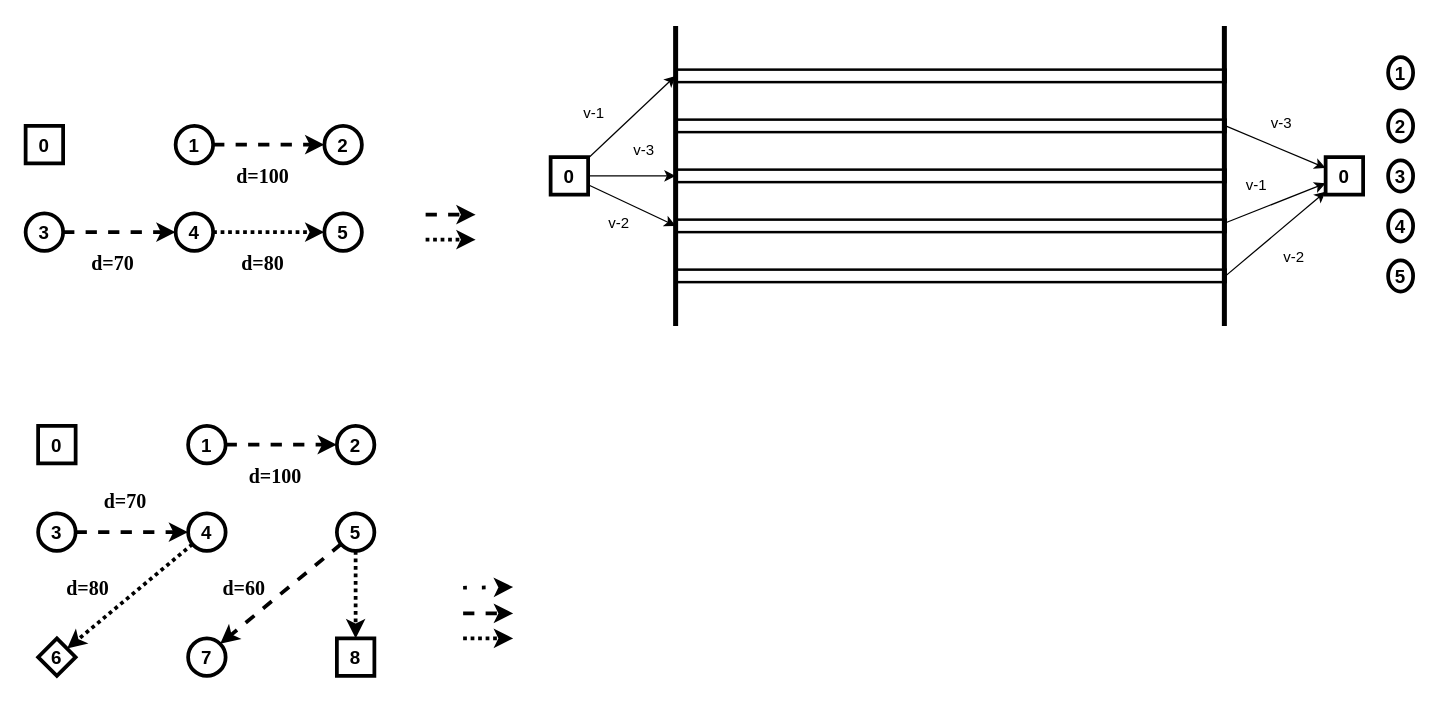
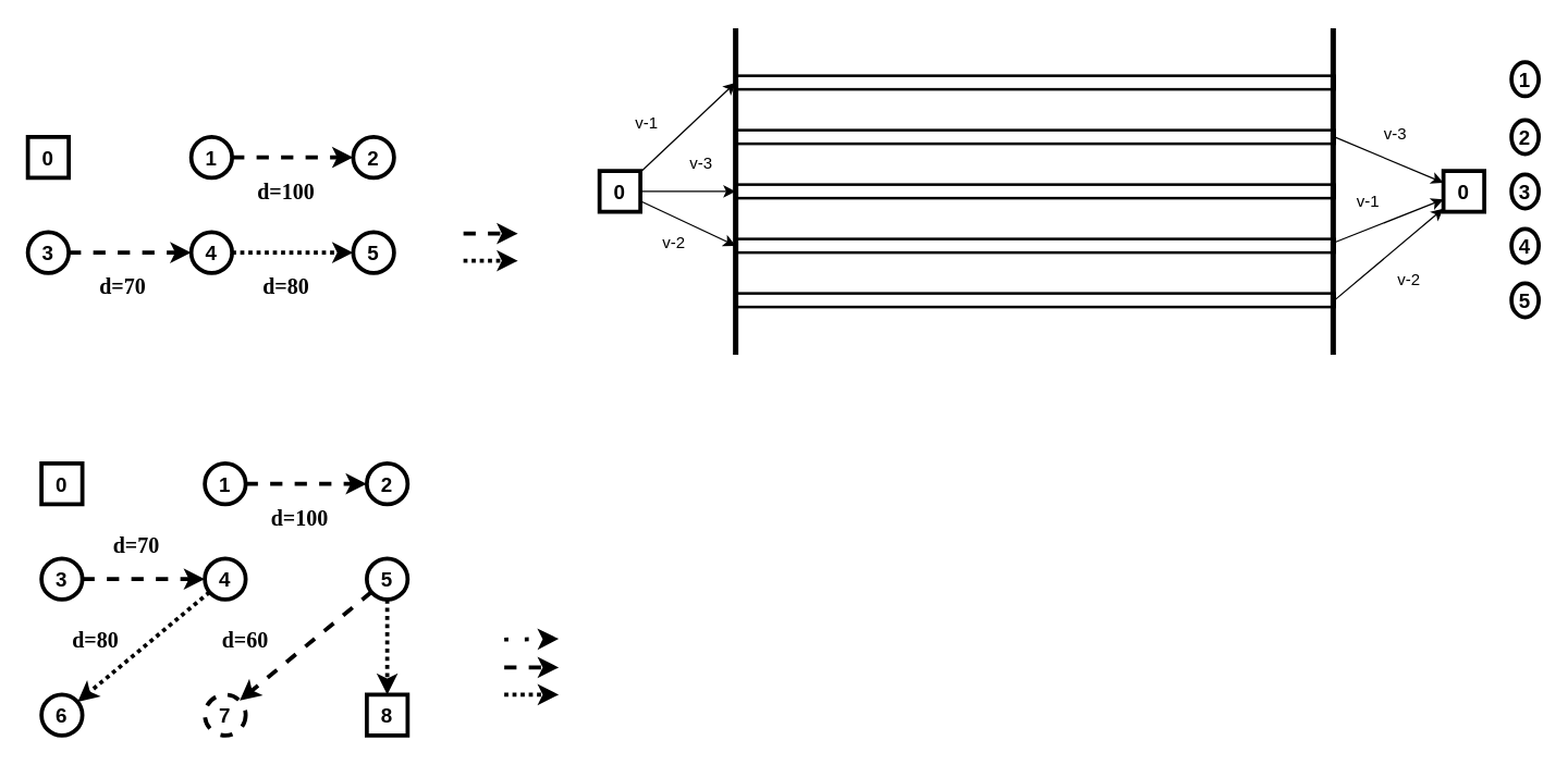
  <mxCell id="0" />
  <mxCell id="1" parent="0" />
  <mxCell id="2" value="&lt;font style=&quot;font-size: 15px;&quot;&gt;&lt;b&gt;0&lt;/b&gt;&lt;/font&gt;" style="rounded=0;whiteSpace=wrap;html=1;strokeColor=default;fillColor=none;strokeWidth=3;" parent="1" vertex="1"><mxGeometry x="30" y="340" width="30" height="30" as="geometry" /></mxCell>
  <mxCell id="3" style="edgeStyle=orthogonalEdgeStyle;rounded=0;orthogonalLoop=1;jettySize=auto;html=1;entryX=0;entryY=0.5;entryDx=0;entryDy=0;strokeWidth=3;strokeColor=default;dashed=1;" parent="1" source="4" target="5" edge="1"><mxGeometry relative="1" as="geometry" /></mxCell>
  <mxCell id="4" value="&lt;span style=&quot;font-size: 15px;&quot;&gt;&lt;b&gt;1&lt;/b&gt;&lt;/span&gt;" style="ellipse;whiteSpace=wrap;html=1;fillColor=none;strokeColor=default;strokeWidth=3;" parent="1" vertex="1"><mxGeometry x="150" y="340" width="30" height="30" as="geometry" /></mxCell>
  <mxCell id="5" value="&lt;span style=&quot;font-size: 15px;&quot;&gt;&lt;b&gt;2&lt;/b&gt;&lt;/span&gt;" style="ellipse;whiteSpace=wrap;html=1;fillColor=none;strokeColor=default;strokeWidth=3;" parent="1" vertex="1"><mxGeometry x="269" y="340" width="30" height="30" as="geometry" /></mxCell>
  <mxCell id="6" value="&lt;span style=&quot;font-size: 15px;&quot;&gt;&lt;b&gt;4&lt;/b&gt;&lt;/span&gt;" style="ellipse;whiteSpace=wrap;html=1;fillColor=none;strokeColor=default;strokeWidth=3;" parent="1" vertex="1"><mxGeometry x="150" y="410" width="30" height="30" as="geometry" /></mxCell>
  <mxCell id="7" style="rounded=0;orthogonalLoop=1;jettySize=auto;html=1;entryX=0.5;entryY=0;entryDx=0;entryDy=0;strokeWidth=3;strokeColor=default;dashed=1;dashPattern=1 1;" parent="1" source="9" target="13" edge="1"><mxGeometry relative="1" as="geometry" /></mxCell>
  <mxCell id="8" style="edgeStyle=none;rounded=0;orthogonalLoop=1;jettySize=auto;html=1;entryX=1;entryY=0;entryDx=0;entryDy=0;strokeColor=default;strokeWidth=3;dashed=1;" parent="1" source="9" target="12" edge="1"><mxGeometry relative="1" as="geometry" /></mxCell>
  <mxCell id="9" value="&lt;span style=&quot;font-size: 15px;&quot;&gt;&lt;b&gt;5&lt;/b&gt;&lt;/span&gt;" style="ellipse;whiteSpace=wrap;html=1;fillColor=none;strokeColor=default;strokeWidth=3;" parent="1" vertex="1"><mxGeometry x="269" y="410" width="30" height="30" as="geometry" /></mxCell>
  <mxCell id="10" style="edgeStyle=orthogonalEdgeStyle;rounded=0;orthogonalLoop=1;jettySize=auto;html=1;entryX=0;entryY=0.5;entryDx=0;entryDy=0;strokeWidth=3;strokeColor=default;dashed=1;" parent="1" source="11" target="6" edge="1"><mxGeometry relative="1" as="geometry" /></mxCell>
  <mxCell id="11" value="&lt;span style=&quot;font-size: 15px;&quot;&gt;&lt;b&gt;3&lt;/b&gt;&lt;/span&gt;" style="ellipse;whiteSpace=wrap;html=1;fillColor=none;strokeColor=default;strokeWidth=3;" parent="1" vertex="1"><mxGeometry x="30" y="410" width="30" height="30" as="geometry" /></mxCell>
- <mxCell id="12" value="&lt;span style=&quot;font-size: 15px;&quot;&gt;&lt;b&gt;7&lt;/b&gt;&lt;/span&gt;" style="ellipse;whiteSpace=wrap;html=1;fillColor=none;strokeColor=default;strokeWidth=3;" parent="1" vertex="1"><mxGeometry x="150" y="510" width="30" height="30" as="geometry" /></mxCell>
+ <mxCell id="12" value="&lt;span style=&quot;font-size: 15px;&quot;&gt;&lt;b&gt;7&lt;/b&gt;&lt;/span&gt;" style="ellipse;whiteSpace=wrap;html=1;fillColor=none;strokeColor=default;strokeWidth=3;dashed=1;" parent="1" vertex="1"><mxGeometry x="150" y="510" width="30" height="30" as="geometry" /></mxCell>
  <mxCell id="13" value="&lt;span style=&quot;font-size: 15px;&quot;&gt;&lt;b&gt;8&lt;/b&gt;&lt;/span&gt;" style="whiteSpace=wrap;html=1;fillColor=none;strokeColor=default;strokeWidth=3;rounded=0;" parent="1" vertex="1"><mxGeometry x="269" y="510" width="30" height="30" as="geometry" /></mxCell>
- <mxCell id="14" value="&lt;span style=&quot;font-size: 15px;&quot;&gt;&lt;b&gt;6&lt;/b&gt;&lt;/span&gt;" style="rhombus;whiteSpace=wrap;html=1;fillColor=none;strokeColor=default;strokeWidth=3;" parent="1" vertex="1"><mxGeometry x="30" y="510" width="30" height="30" as="geometry" /></mxCell>
+ <mxCell id="14" value="&lt;span style=&quot;font-size: 15px;&quot;&gt;&lt;b&gt;6&lt;/b&gt;&lt;/span&gt;" style="ellipse;whiteSpace=wrap;html=1;fillColor=none;strokeColor=default;strokeWidth=3;" parent="1" vertex="1"><mxGeometry x="30" y="510" width="30" height="30" as="geometry" /></mxCell>
  <mxCell id="15" style="rounded=0;orthogonalLoop=1;jettySize=auto;html=1;strokeWidth=3;strokeColor=default;dashed=1;dashPattern=1 4;" parent="1" edge="1"><mxGeometry relative="1" as="geometry"><mxPoint x="370" y="469.5" as="sourcePoint" /><mxPoint x="410" y="469" as="targetPoint" /></mxGeometry></mxCell>
  <mxCell id="16" style="rounded=0;orthogonalLoop=1;jettySize=auto;html=1;strokeWidth=3;strokeColor=default;dashed=1;" parent="1" edge="1"><mxGeometry relative="1" as="geometry"><mxPoint x="370" y="490" as="sourcePoint" /><mxPoint x="410" y="490" as="targetPoint" /></mxGeometry></mxCell>
  <mxCell id="17" style="rounded=0;orthogonalLoop=1;jettySize=auto;html=1;strokeWidth=3;strokeColor=default;dashed=1;dashPattern=1 1;" parent="1" edge="1"><mxGeometry relative="1" as="geometry"><mxPoint x="370" y="510" as="sourcePoint" /><mxPoint x="410" y="510" as="targetPoint" /></mxGeometry></mxCell>
  <mxCell id="18" value="&lt;b&gt;&lt;font style=&quot;font-size: 16px;&quot; face=&quot;Times New Roman&quot;&gt;d=100&lt;/font&gt;&lt;/b&gt;" style="text;html=1;strokeColor=none;fillColor=none;align=center;verticalAlign=middle;whiteSpace=wrap;rounded=0;strokeWidth=3;fontSize=15;" parent="1" vertex="1"><mxGeometry x="190" y="370" width="60" height="20" as="geometry" /></mxCell>
  <mxCell id="19" value="&lt;b&gt;&lt;font style=&quot;font-size: 16px;&quot; face=&quot;Times New Roman&quot;&gt;d=70&lt;/font&gt;&lt;/b&gt;" style="text;html=1;strokeColor=none;fillColor=none;align=center;verticalAlign=middle;whiteSpace=wrap;rounded=0;strokeWidth=3;fontSize=15;" parent="1" vertex="1"><mxGeometry x="70" y="390" width="60" height="20" as="geometry" /></mxCell>
- <mxCell id="20" value="&lt;b&gt;&lt;font style=&quot;font-size: 16px;&quot; face=&quot;Times New Roman&quot;&gt;d=60&lt;/font&gt;&lt;/b&gt;" style="text;html=1;strokeColor=none;fillColor=none;align=center;verticalAlign=middle;whiteSpace=wrap;rounded=0;strokeWidth=3;fontSize=15;" parent="1" vertex="1"><mxGeometry x="165" y="460" width="60" height="20" as="geometry" /></mxCell>
+ <mxCell id="20" value="&lt;b&gt;&lt;font style=&quot;font-size: 16px;&quot; face=&quot;Times New Roman&quot;&gt;d=60&lt;/font&gt;&lt;/b&gt;" style="text;html=1;strokeColor=none;fillColor=none;align=center;verticalAlign=middle;whiteSpace=wrap;rounded=0;strokeWidth=3;fontSize=15;" parent="1" vertex="1"><mxGeometry x="150" y="460" width="60" height="20" as="geometry" /></mxCell>
  <mxCell id="21" value="&lt;b&gt;&lt;font style=&quot;font-size: 16px;&quot; face=&quot;Times New Roman&quot;&gt;d=80&lt;/font&gt;&lt;/b&gt;" style="text;html=1;strokeColor=none;fillColor=none;align=center;verticalAlign=middle;whiteSpace=wrap;rounded=0;strokeWidth=3;fontSize=15;" parent="1" vertex="1"><mxGeometry x="40" y="460" width="60" height="20" as="geometry" /></mxCell>
  <mxCell id="22" style="rounded=0;orthogonalLoop=1;jettySize=auto;html=1;strokeWidth=3;strokeColor=default;dashed=1;dashPattern=1 1;" parent="1" source="6" target="14" edge="1"><mxGeometry relative="1" as="geometry"><mxPoint x="294" y="450" as="sourcePoint" /><mxPoint x="294" y="520" as="targetPoint" /></mxGeometry></mxCell>
  <mxCell id="23" value="&lt;font style=&quot;font-size: 15px;&quot;&gt;&lt;b&gt;0&lt;/b&gt;&lt;/font&gt;" style="rounded=0;whiteSpace=wrap;html=1;strokeColor=default;fillColor=none;strokeWidth=3;" parent="1" vertex="1"><mxGeometry x="20" y="100" width="30" height="30" as="geometry" /></mxCell>
  <mxCell id="24" style="edgeStyle=orthogonalEdgeStyle;rounded=0;orthogonalLoop=1;jettySize=auto;html=1;entryX=0;entryY=0.5;entryDx=0;entryDy=0;strokeWidth=3;strokeColor=default;dashed=1;" parent="1" source="25" target="26" edge="1"><mxGeometry relative="1" as="geometry" /></mxCell>
  <mxCell id="25" value="&lt;span style=&quot;font-size: 15px;&quot;&gt;&lt;b&gt;1&lt;/b&gt;&lt;/span&gt;" style="ellipse;whiteSpace=wrap;html=1;fillColor=none;strokeColor=default;strokeWidth=3;" parent="1" vertex="1"><mxGeometry x="140" y="100" width="30" height="30" as="geometry" /></mxCell>
  <mxCell id="26" value="&lt;span style=&quot;font-size: 15px;&quot;&gt;&lt;b&gt;2&lt;/b&gt;&lt;/span&gt;" style="ellipse;whiteSpace=wrap;html=1;fillColor=none;strokeColor=default;strokeWidth=3;" parent="1" vertex="1"><mxGeometry x="259" y="100" width="30" height="30" as="geometry" /></mxCell>
  <mxCell id="27" value="&lt;span style=&quot;font-size: 15px;&quot;&gt;&lt;b&gt;4&lt;/b&gt;&lt;/span&gt;" style="ellipse;whiteSpace=wrap;html=1;fillColor=none;strokeColor=default;strokeWidth=3;" parent="1" vertex="1"><mxGeometry x="140" y="170" width="30" height="30" as="geometry" /></mxCell>
  <mxCell id="28" style="edgeStyle=orthogonalEdgeStyle;rounded=0;orthogonalLoop=1;jettySize=auto;html=1;entryX=0;entryY=0.5;entryDx=0;entryDy=0;strokeWidth=3;strokeColor=default;dashed=1;" parent="1" source="29" target="27" edge="1"><mxGeometry relative="1" as="geometry" /></mxCell>
  <mxCell id="29" value="&lt;span style=&quot;font-size: 15px;&quot;&gt;&lt;b&gt;3&lt;/b&gt;&lt;/span&gt;" style="ellipse;whiteSpace=wrap;html=1;fillColor=none;strokeColor=default;strokeWidth=3;" parent="1" vertex="1"><mxGeometry x="20" y="170" width="30" height="30" as="geometry" /></mxCell>
  <mxCell id="30" value="&lt;span style=&quot;font-size: 15px;&quot;&gt;&lt;b&gt;5&lt;/b&gt;&lt;/span&gt;" style="ellipse;whiteSpace=wrap;html=1;fillColor=none;strokeColor=default;strokeWidth=3;" parent="1" vertex="1"><mxGeometry x="259" y="170" width="30" height="30" as="geometry" /></mxCell>
  <mxCell id="31" value="&lt;b&gt;&lt;font style=&quot;font-size: 16px;&quot; face=&quot;Times New Roman&quot;&gt;d=100&lt;/font&gt;&lt;/b&gt;" style="text;html=1;strokeColor=none;fillColor=none;align=center;verticalAlign=middle;whiteSpace=wrap;rounded=0;strokeWidth=3;fontSize=15;" parent="1" vertex="1"><mxGeometry x="180" y="130" width="60" height="20" as="geometry" /></mxCell>
  <mxCell id="32" value="&lt;b&gt;&lt;font style=&quot;font-size: 16px;&quot; face=&quot;Times New Roman&quot;&gt;d=70&lt;/font&gt;&lt;/b&gt;" style="text;html=1;strokeColor=none;fillColor=none;align=center;verticalAlign=middle;whiteSpace=wrap;rounded=0;strokeWidth=3;fontSize=15;" parent="1" vertex="1"><mxGeometry x="60" y="200" width="60" height="20" as="geometry" /></mxCell>
  <mxCell id="33" value="&lt;b&gt;&lt;font style=&quot;font-size: 16px;&quot; face=&quot;Times New Roman&quot;&gt;d=80&lt;/font&gt;&lt;/b&gt;" style="text;html=1;strokeColor=none;fillColor=none;align=center;verticalAlign=middle;whiteSpace=wrap;rounded=0;strokeWidth=3;fontSize=15;" parent="1" vertex="1"><mxGeometry x="180" y="200" width="60" height="20" as="geometry" /></mxCell>
  <mxCell id="34" style="rounded=0;orthogonalLoop=1;jettySize=auto;html=1;strokeWidth=3;strokeColor=default;dashed=1;dashPattern=1 1;" parent="1" source="27" target="30" edge="1"><mxGeometry relative="1" as="geometry"><mxPoint x="284" y="210" as="sourcePoint" /><mxPoint x="284" y="280" as="targetPoint" /></mxGeometry></mxCell>
  <mxCell id="35" style="rounded=0;orthogonalLoop=1;jettySize=auto;html=1;strokeWidth=3;strokeColor=default;dashed=1;" parent="1" edge="1"><mxGeometry relative="1" as="geometry"><mxPoint x="340" y="171" as="sourcePoint" /><mxPoint x="380" y="171" as="targetPoint" /></mxGeometry></mxCell>
  <mxCell id="36" style="rounded=0;orthogonalLoop=1;jettySize=auto;html=1;strokeWidth=3;strokeColor=default;dashed=1;dashPattern=1 1;" parent="1" edge="1"><mxGeometry relative="1" as="geometry"><mxPoint x="340" y="191" as="sourcePoint" /><mxPoint x="380" y="191" as="targetPoint" /></mxGeometry></mxCell>
  <mxCell id="37" value="" style="rounded=0;whiteSpace=wrap;html=1;strokeWidth=2;" vertex="1" parent="1"><mxGeometry x="540" y="55" width="440" height="10" as="geometry" /></mxCell>
  <mxCell id="38" style="edgeStyle=none;rounded=0;orthogonalLoop=1;jettySize=auto;html=1;exitX=1;exitY=0.5;exitDx=0;exitDy=0;" edge="1" parent="1" source="39" target="49"><mxGeometry relative="1" as="geometry" /></mxCell>
  <mxCell id="39" value="" style="rounded=0;whiteSpace=wrap;html=1;strokeWidth=2;" vertex="1" parent="1"><mxGeometry x="540" y="95" width="440" height="10" as="geometry" /></mxCell>
  <mxCell id="40" value="" style="rounded=0;whiteSpace=wrap;html=1;strokeWidth=2;" vertex="1" parent="1"><mxGeometry x="540" y="135" width="440" height="10" as="geometry" /></mxCell>
  <mxCell id="41" value="" style="edgeStyle=none;rounded=0;orthogonalLoop=1;jettySize=auto;html=1;exitX=1;exitY=0.25;exitDx=0;exitDy=0;" edge="1" parent="1" source="42" target="49"><mxGeometry relative="1" as="geometry" /></mxCell>
  <mxCell id="42" value="" style="rounded=0;whiteSpace=wrap;html=1;strokeWidth=2;" vertex="1" parent="1"><mxGeometry x="540" y="175" width="440" height="10" as="geometry" /></mxCell>
  <mxCell id="43" style="edgeStyle=none;rounded=0;orthogonalLoop=1;jettySize=auto;html=1;exitX=1;exitY=0.5;exitDx=0;exitDy=0;" edge="1" parent="1" source="44" target="49"><mxGeometry relative="1" as="geometry" /></mxCell>
  <mxCell id="44" value="" style="rounded=0;whiteSpace=wrap;html=1;strokeWidth=2;" vertex="1" parent="1"><mxGeometry x="540" y="215" width="440" height="10" as="geometry" /></mxCell>
  <mxCell id="45" style="edgeStyle=none;rounded=0;orthogonalLoop=1;jettySize=auto;html=1;entryX=0;entryY=0.5;entryDx=0;entryDy=0;" edge="1" parent="1" source="48" target="42"><mxGeometry relative="1" as="geometry" /></mxCell>
  <mxCell id="46" style="edgeStyle=none;rounded=0;orthogonalLoop=1;jettySize=auto;html=1;entryX=0;entryY=0.5;entryDx=0;entryDy=0;" edge="1" parent="1" source="48" target="40"><mxGeometry relative="1" as="geometry"><mxPoint x="530" y="130" as="targetPoint" /></mxGeometry></mxCell>
  <mxCell id="47" style="edgeStyle=none;rounded=0;orthogonalLoop=1;jettySize=auto;html=1;" edge="1" parent="1" source="48"><mxGeometry relative="1" as="geometry"><mxPoint x="540" y="60" as="targetPoint" /></mxGeometry></mxCell>
  <mxCell id="48" value="&lt;font style=&quot;font-size: 15px;&quot;&gt;&lt;b&gt;0&lt;/b&gt;&lt;/font&gt;" style="rounded=0;whiteSpace=wrap;html=1;strokeColor=default;fillColor=none;strokeWidth=3;" vertex="1" parent="1"><mxGeometry x="440" y="125" width="30" height="30" as="geometry" /></mxCell>
  <mxCell id="49" value="&lt;font style=&quot;font-size: 15px;&quot;&gt;&lt;b&gt;0&lt;/b&gt;&lt;/font&gt;" style="rounded=0;whiteSpace=wrap;html=1;strokeColor=default;fillColor=none;strokeWidth=3;" vertex="1" parent="1"><mxGeometry x="1060" y="125" width="30" height="30" as="geometry" /></mxCell>
  <mxCell id="50" value="&lt;span style=&quot;font-size: 15px;&quot;&gt;&lt;b&gt;1&lt;/b&gt;&lt;/span&gt;" style="ellipse;whiteSpace=wrap;html=1;fillColor=none;strokeColor=default;strokeWidth=3;" vertex="1" parent="1"><mxGeometry x="1110" y="45" width="20" height="25" as="geometry" /></mxCell>
  <mxCell id="51" value="&lt;span style=&quot;font-size: 15px;&quot;&gt;&lt;b&gt;2&lt;/b&gt;&lt;/span&gt;" style="ellipse;whiteSpace=wrap;html=1;fillColor=none;strokeColor=default;strokeWidth=3;" vertex="1" parent="1"><mxGeometry x="1110" y="87.5" width="20" height="25" as="geometry" /></mxCell>
  <mxCell id="52" value="&lt;span style=&quot;font-size: 15px;&quot;&gt;&lt;b&gt;3&lt;/b&gt;&lt;/span&gt;" style="ellipse;whiteSpace=wrap;html=1;fillColor=none;strokeColor=default;strokeWidth=3;" vertex="1" parent="1"><mxGeometry x="1110" y="127.5" width="20" height="25" as="geometry" /></mxCell>
  <mxCell id="53" value="&lt;span style=&quot;font-size: 15px;&quot;&gt;&lt;b&gt;4&lt;/b&gt;&lt;/span&gt;" style="ellipse;whiteSpace=wrap;html=1;fillColor=none;strokeColor=default;strokeWidth=3;" vertex="1" parent="1"><mxGeometry x="1110" y="167.5" width="20" height="25" as="geometry" /></mxCell>
  <mxCell id="54" value="&lt;span style=&quot;font-size: 15px;&quot;&gt;&lt;b&gt;5&lt;/b&gt;&lt;/span&gt;" style="ellipse;whiteSpace=wrap;html=1;fillColor=none;strokeColor=default;strokeWidth=3;" vertex="1" parent="1"><mxGeometry x="1110" y="207.5" width="20" height="25" as="geometry" /></mxCell>
  <mxCell id="55" value="v-1" style="text;html=1;strokeColor=none;fillColor=none;align=center;verticalAlign=middle;whiteSpace=wrap;rounded=0;strokeWidth=2;" vertex="1" parent="1"><mxGeometry x="460" y="75" width="30" height="30" as="geometry" /></mxCell>
  <mxCell id="56" value="v-3" style="text;html=1;strokeColor=none;fillColor=none;align=center;verticalAlign=middle;whiteSpace=wrap;rounded=0;strokeWidth=2;" vertex="1" parent="1"><mxGeometry x="500" y="105" width="30" height="30" as="geometry" /></mxCell>
  <mxCell id="57" value="v-2" style="text;html=1;strokeColor=none;fillColor=none;align=center;verticalAlign=middle;whiteSpace=wrap;rounded=0;strokeWidth=2;" vertex="1" parent="1"><mxGeometry x="480" y="162.5" width="30" height="30" as="geometry" /></mxCell>
  <mxCell id="58" value="v-1" style="text;html=1;strokeColor=none;fillColor=none;align=center;verticalAlign=middle;whiteSpace=wrap;rounded=0;strokeWidth=2;" vertex="1" parent="1"><mxGeometry x="990" y="132.5" width="30" height="30" as="geometry" /></mxCell>
  <mxCell id="59" value="v-3" style="text;html=1;strokeColor=none;fillColor=none;align=center;verticalAlign=middle;whiteSpace=wrap;rounded=0;strokeWidth=2;" vertex="1" parent="1"><mxGeometry x="1010" y="82.5" width="30" height="30" as="geometry" /></mxCell>
  <mxCell id="60" value="v-2" style="text;html=1;strokeColor=none;fillColor=none;align=center;verticalAlign=middle;whiteSpace=wrap;rounded=0;strokeWidth=2;" vertex="1" parent="1"><mxGeometry x="1020" y="190" width="30" height="30" as="geometry" /></mxCell>
  <mxCell id="61" value="" style="endArrow=none;html=1;rounded=0;strokeWidth=4;" edge="1" parent="1"><mxGeometry width="50" height="50" relative="1" as="geometry"><mxPoint x="540" y="260" as="sourcePoint" /><mxPoint x="540" y="20" as="targetPoint" /></mxGeometry></mxCell>
  <mxCell id="62" value="" style="endArrow=none;html=1;rounded=0;strokeWidth=4;" edge="1" parent="1"><mxGeometry width="50" height="50" relative="1" as="geometry"><mxPoint x="979" y="260" as="sourcePoint" /><mxPoint x="979" y="20" as="targetPoint" /></mxGeometry></mxCell>
